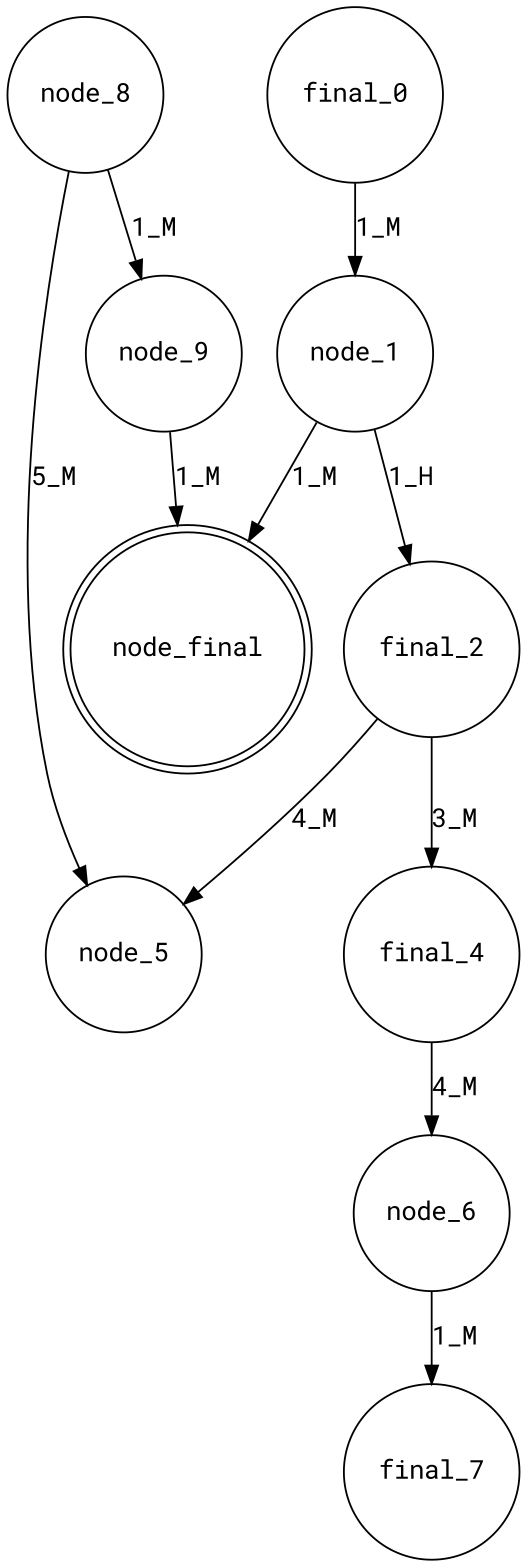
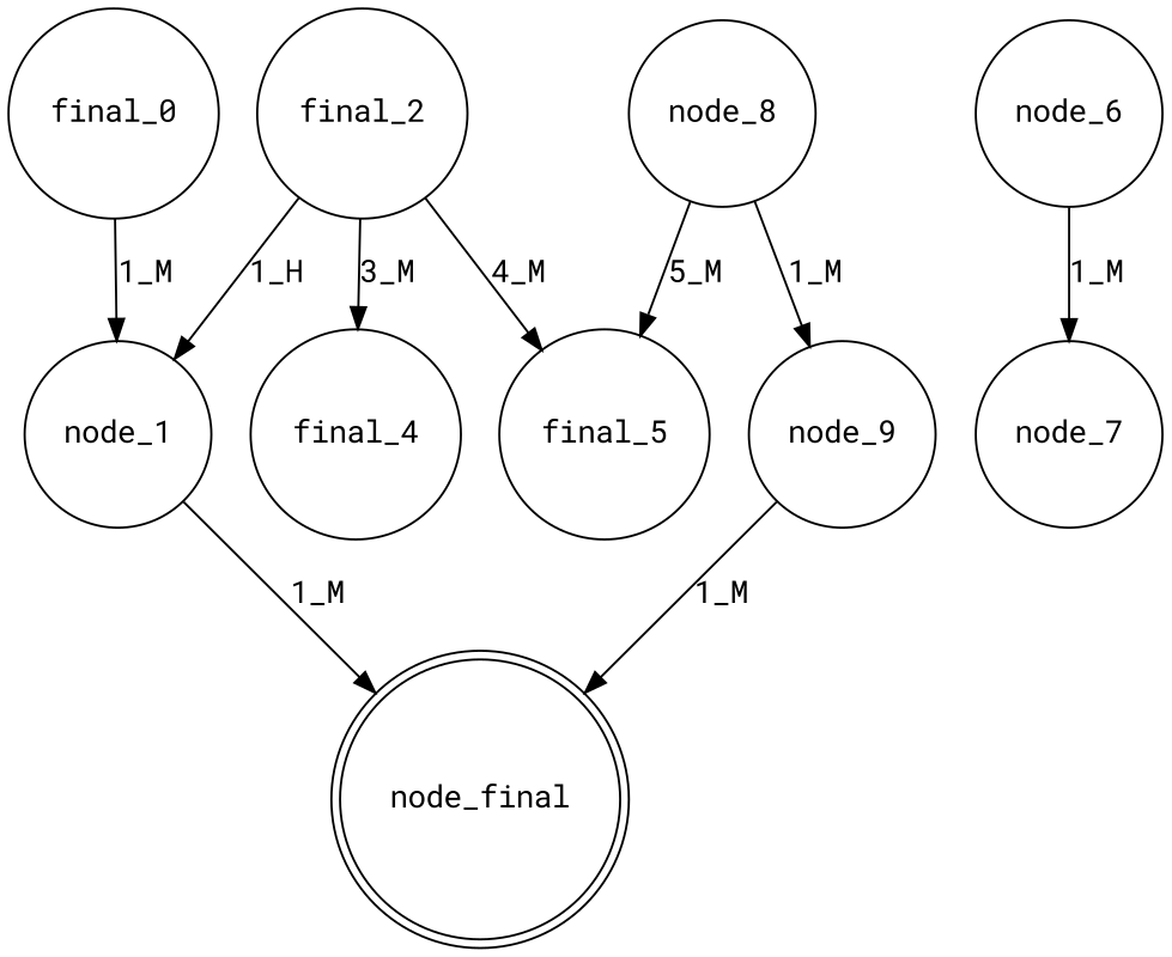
  digraph {
    fontname="Roboto Mono"
    node [fontname="Roboto Mono" shape=circle]
    edge [fontname="Roboto Mono"]
    node_final [shape=doublecircle]
    n2 [label=final_0]
    node_1
    n4 [label=final_2]
    n5 [label=final_4]
-   node_5
+   node_5 [label=final_5]
    node_6
-   node_7 [label=final_7]
+   node_7
    node_8
    node_9
    n2 -> node_1 [label="1_M"]
    node_1 -> node_final [label="1_M"]
-   node_1 -> n4 [label="1_H"]
+   n4 -> node_1 [label="1_H"]
    n4 -> n5 [label="3_M"]
    n4 -> node_5 [label="4_M"]
-   n5 -> node_6 [label="4_M"]
    node_6 -> node_7 [label="1_M"]
    node_8 -> node_5 [label="5_M"]
    node_8 -> node_9 [label="1_M"]
    node_9 -> node_final [label="1_M"]
  }
